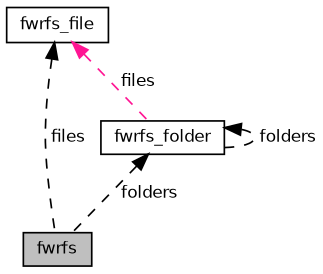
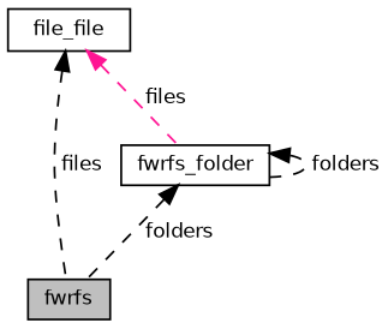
  digraph {
    fontname="DejaVu Sans"
    node [color=black fillcolor=white fontname="DejaVu Sans" fontsize=10 shape=record style=filled]
    edge [color=black dir=back fontname="DejaVu Sans" fontsize=10 labelfontname=Helvetica labelfontsize=10 style=dashed]
    n1 [fillcolor=grey75 fontcolor=black height=0.2 label=fwrfs width=0.4]
-   n2 [height=0.2 label=fwrfs_file width=0.4]
+   n2 [height=0.2 label=file_file width=0.4]
    n3 [height=0.2 label=fwrfs_folder width=0.4]
    n2 -> n1 [label=" files"]
    n2 -> n3 [color=deeppink label=" files"]
    n3 -> n1 [label=" folders"]
    n3 -> n3 [label=" folders"]
  }
